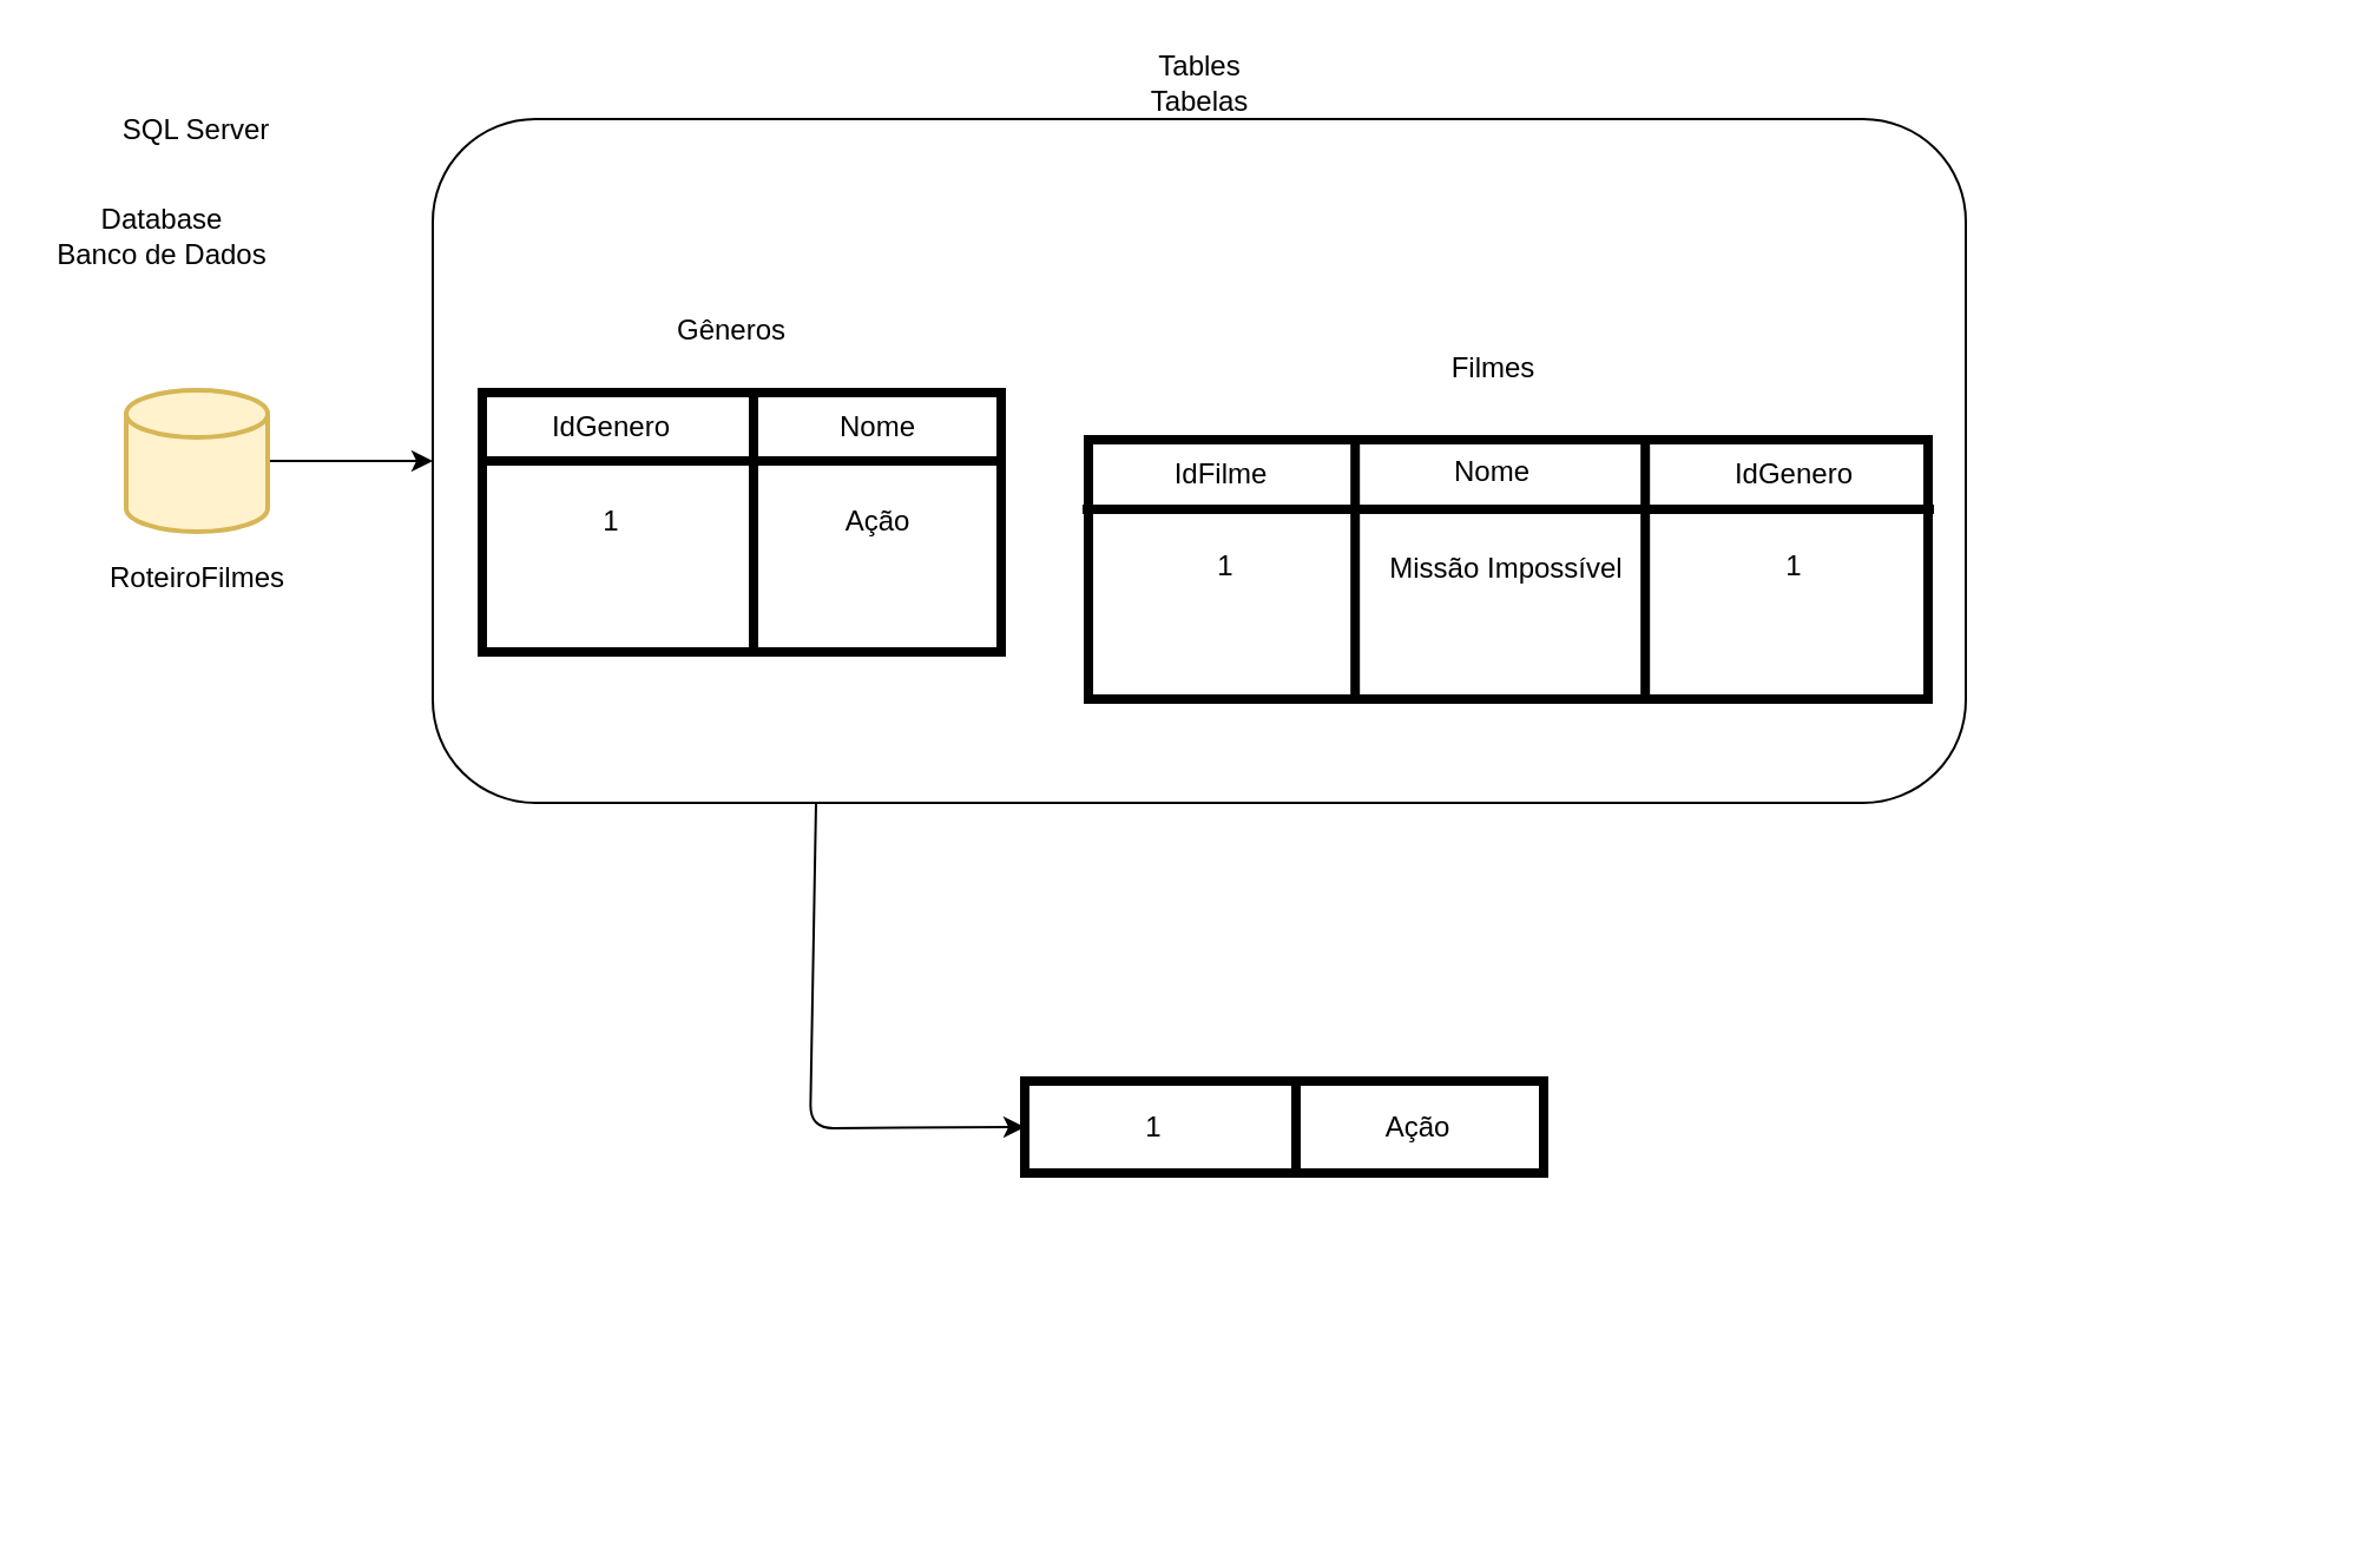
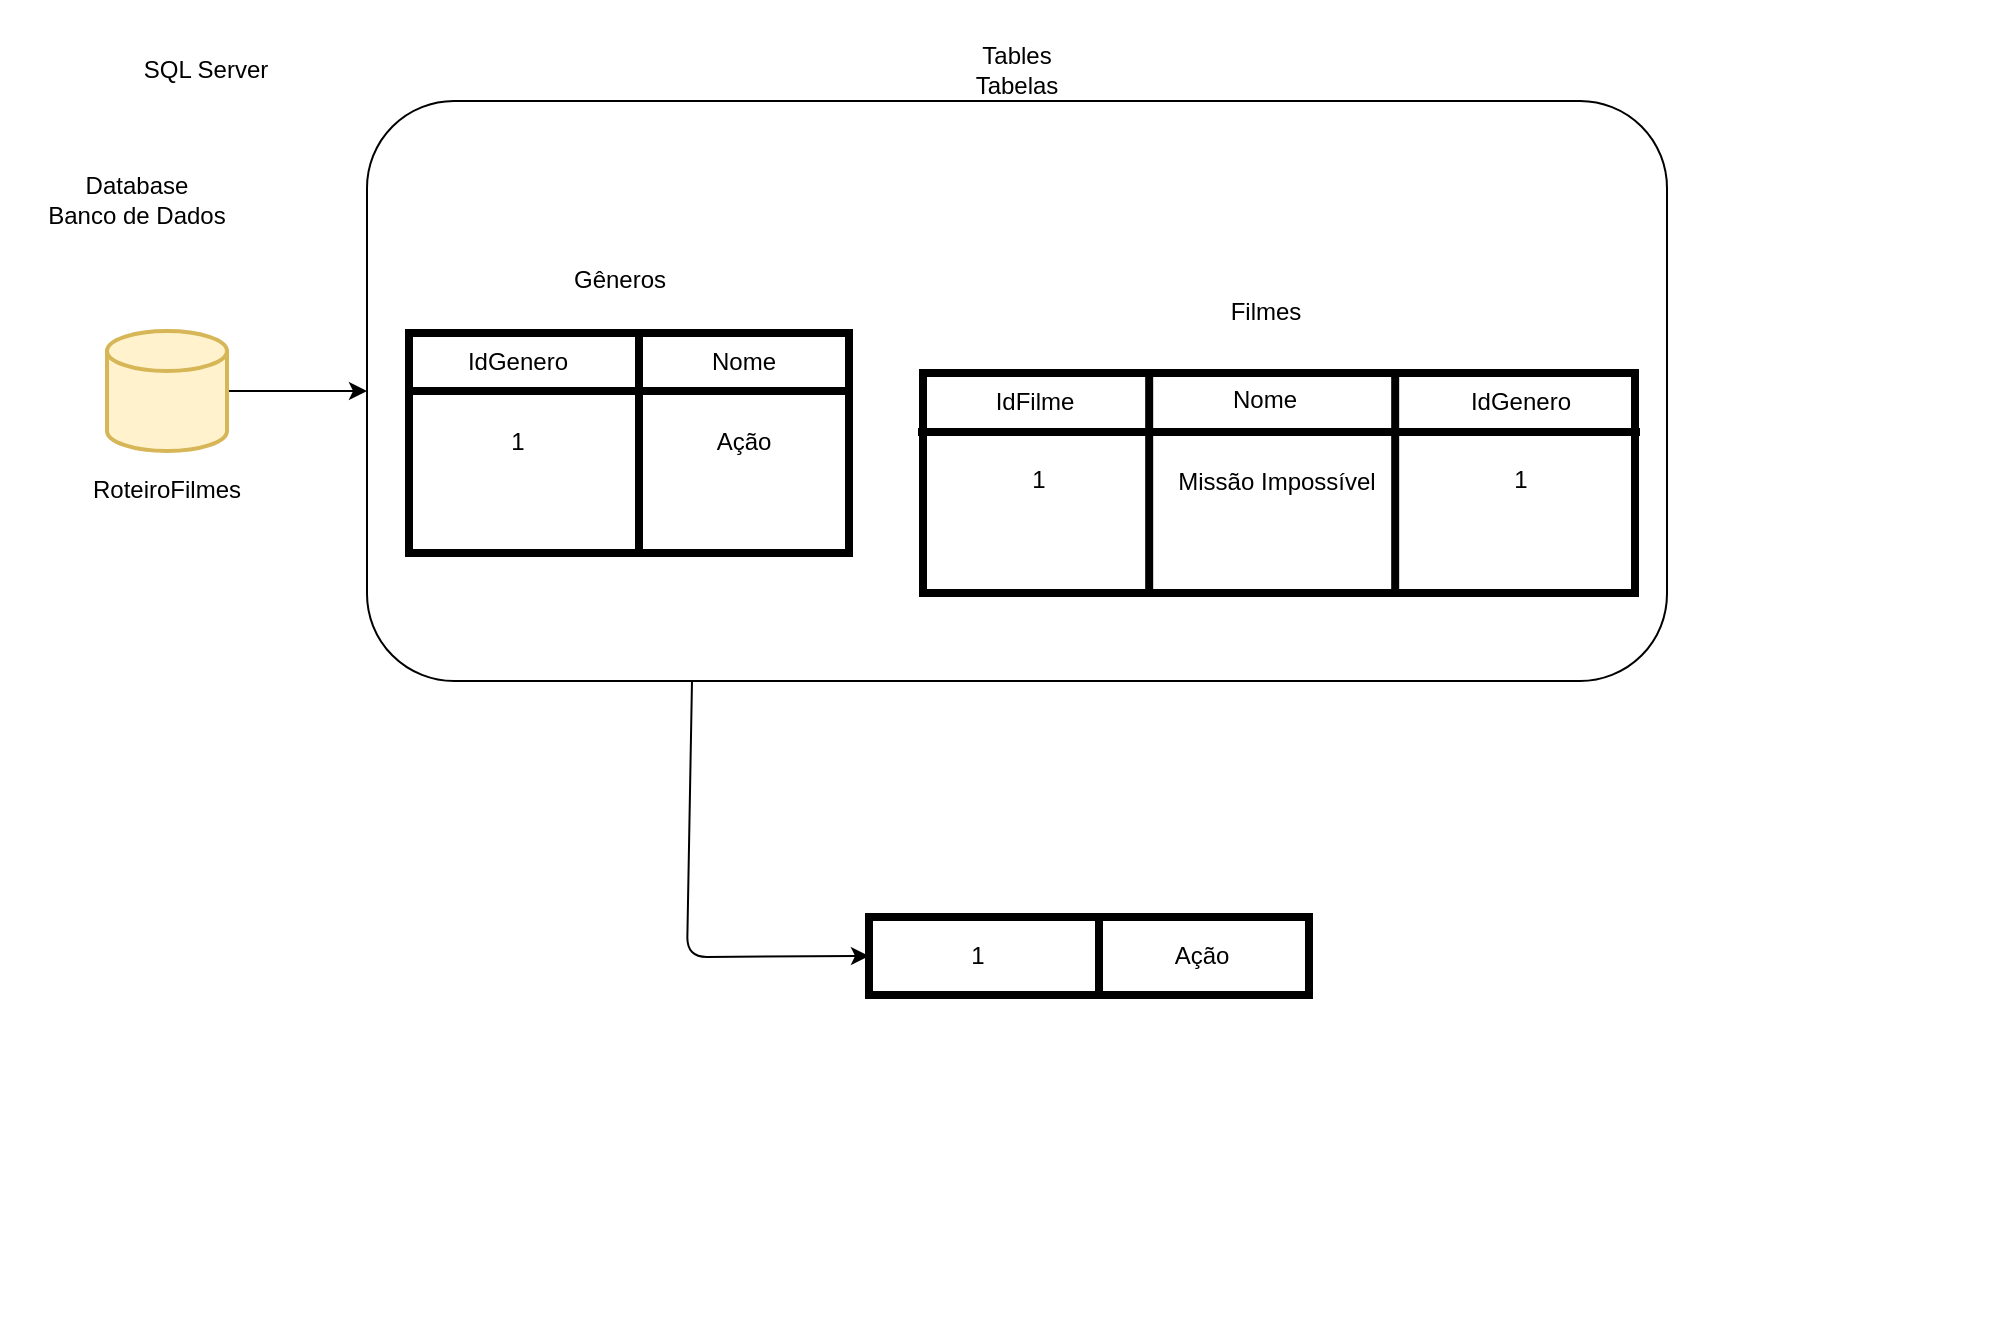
  <mxCell id="0" />
  <mxCell id="1" parent="0" />
  <mxCell id="2" style="edgeStyle=orthogonalEdgeStyle;rounded=0;orthogonalLoop=1;jettySize=auto;html=1;entryX=0;entryY=0.5;entryDx=0;entryDy=0;" edge="1" parent="1" source="5" target="3"><mxGeometry relative="1" as="geometry" /></mxCell>
  <mxCell id="3" value="" style="rounded=1;whiteSpace=wrap;html=1;" vertex="1" parent="1"><mxGeometry x="183" y="50" width="650" height="290" as="geometry" /></mxCell>
  <mxCell id="4" value="Gêneros" style="text;html=1;strokeColor=none;fillColor=none;align=center;verticalAlign=middle;whiteSpace=wrap;rounded=0;" vertex="1" parent="1"><mxGeometry x="235" y="130" width="150" height="20" as="geometry" /></mxCell>
  <mxCell id="5" value="" style="strokeWidth=2;html=1;shape=mxgraph.flowchart.database;whiteSpace=wrap;fillColor=#fff2cc;strokeColor=#d6b656;" vertex="1" parent="1"><mxGeometry x="53" y="165" width="60" height="60" as="geometry" /></mxCell>
- <mxCell id="6" value="SQL Server" style="text;html=1;strokeColor=none;fillColor=none;align=center;verticalAlign=middle;whiteSpace=wrap;rounded=0;" vertex="1" parent="1"><mxGeometry x="48" y="40" width="70" height="30" as="geometry" /></mxCell>
+ <mxCell id="6" value="SQL Server" style="text;html=1;strokeColor=none;fillColor=none;align=center;verticalAlign=middle;whiteSpace=wrap;rounded=0;" vertex="1" parent="1"><mxGeometry x="68" y="20" width="70" height="30" as="geometry" /></mxCell>
  <mxCell id="7" value="RoteiroFilmes" style="text;html=1;strokeColor=none;fillColor=none;align=center;verticalAlign=middle;whiteSpace=wrap;rounded=0;" vertex="1" parent="1"><mxGeometry x="35.5" y="230" width="95" height="30" as="geometry" /></mxCell>
  <mxCell id="8" value="Filmes" style="text;html=1;strokeColor=none;fillColor=none;align=center;verticalAlign=middle;whiteSpace=wrap;rounded=0;" vertex="1" parent="1"><mxGeometry x="557.5" y="146" width="150" height="20" as="geometry" /></mxCell>
  <mxCell id="9" value="&lt;div&gt;Database&lt;/div&gt;&lt;div&gt;Banco de Dados&lt;br&gt;&lt;/div&gt;" style="text;html=1;strokeColor=none;fillColor=none;align=center;verticalAlign=middle;whiteSpace=wrap;rounded=0;" vertex="1" parent="1"><mxGeometry x="20.5" y="85" width="95" height="30" as="geometry" /></mxCell>
  <mxCell id="10" value="&lt;div&gt;Tables&lt;/div&gt;&lt;div&gt;Tabelas&lt;br&gt;&lt;/div&gt;" style="text;html=1;strokeColor=none;fillColor=none;align=center;verticalAlign=middle;whiteSpace=wrap;rounded=0;" vertex="1" parent="1"><mxGeometry x="460.5" y="20" width="95" height="30" as="geometry" /></mxCell>
  <mxCell id="11" value="" style="group" vertex="1" connectable="0" parent="1"><mxGeometry x="625" y="350" width="359.182" height="293" as="geometry" /></mxCell>
  <mxCell id="12" value="" style="group" vertex="1" connectable="0" parent="11"><mxGeometry x="-0.136" y="-70" width="356.318" height="361" as="geometry" /></mxCell>
  <mxCell id="13" value="" style="group" vertex="1" connectable="0" parent="12"><mxGeometry x="-164" y="-245" width="356.318" height="361" as="geometry" /></mxCell>
  <mxCell id="14" value="" style="rounded=0;whiteSpace=wrap;html=1;strokeWidth=4;" vertex="1" parent="13"><mxGeometry x="0.136" y="151" width="356" height="110" as="geometry" /></mxCell>
  <mxCell id="15" value="" style="line;strokeWidth=4;direction=south;html=1;perimeter=backbonePerimeter;points=[];outlineConnect=0;" vertex="1" parent="13"><mxGeometry x="105.136" y="151" width="16.182" height="110" as="geometry" /></mxCell>
  <mxCell id="16" value="" style="line;strokeWidth=4;direction=south;html=1;perimeter=backbonePerimeter;points=[];outlineConnect=0;rotation=90;" vertex="1" parent="13"><mxGeometry x="170.136" width="16" height="361" as="geometry" /></mxCell>
  <mxCell id="17" value="IdFilme" style="text;html=1;strokeColor=none;fillColor=none;align=center;verticalAlign=middle;whiteSpace=wrap;rounded=0;" vertex="1" parent="13"><mxGeometry y="151" width="113.273" height="30" as="geometry" /></mxCell>
  <mxCell id="18" value="Nome" style="text;html=1;strokeColor=none;fillColor=none;align=center;verticalAlign=middle;whiteSpace=wrap;rounded=0;" vertex="1" parent="13"><mxGeometry x="115.045" y="150" width="113.273" height="30" as="geometry" /></mxCell>
  <mxCell id="19" value="1" style="text;html=1;strokeColor=none;fillColor=none;align=center;verticalAlign=middle;whiteSpace=wrap;rounded=0;" vertex="1" parent="13"><mxGeometry x="2" y="190" width="113.273" height="30" as="geometry" /></mxCell>
  <mxCell id="20" value="1" style="text;html=1;strokeColor=none;fillColor=none;align=center;verticalAlign=middle;whiteSpace=wrap;rounded=0;" vertex="1" parent="13"><mxGeometry x="243.045" y="190" width="113.273" height="30" as="geometry" /></mxCell>
  <mxCell id="21" value="IdGenero" style="text;html=1;strokeColor=none;fillColor=none;align=center;verticalAlign=middle;whiteSpace=wrap;rounded=0;" vertex="1" parent="13"><mxGeometry x="243.136" y="151.5" width="113" height="29" as="geometry" /></mxCell>
  <mxCell id="22" value="" style="line;strokeWidth=4;direction=south;html=1;perimeter=backbonePerimeter;points=[];outlineConnect=0;" vertex="1" parent="13"><mxGeometry x="228.136" y="150" width="16.182" height="110" as="geometry" /></mxCell>
  <mxCell id="23" value="Missão Impossível" style="text;html=1;strokeColor=none;fillColor=none;align=center;verticalAlign=middle;whiteSpace=wrap;rounded=0;" vertex="1" parent="13"><mxGeometry x="121.5" y="191" width="113.273" height="30" as="geometry" /></mxCell>
  <mxCell id="24" value="" style="group" vertex="1" connectable="0" parent="1"><mxGeometry x="204" y="85" width="220" height="220" as="geometry" /></mxCell>
  <mxCell id="25" value="" style="group" vertex="1" connectable="0" parent="24"><mxGeometry width="220" height="220" as="geometry" /></mxCell>
  <mxCell id="26" value="" style="rounded=0;whiteSpace=wrap;html=1;strokeWidth=4;" vertex="1" parent="25"><mxGeometry y="81" width="220" height="110" as="geometry" /></mxCell>
  <mxCell id="27" value="" style="line;strokeWidth=4;direction=south;html=1;perimeter=backbonePerimeter;points=[];outlineConnect=0;" vertex="1" parent="25"><mxGeometry x="110" y="81" width="10" height="110" as="geometry" /></mxCell>
  <mxCell id="28" value="" style="line;strokeWidth=4;direction=south;html=1;perimeter=backbonePerimeter;points=[];outlineConnect=0;rotation=90;" vertex="1" parent="25"><mxGeometry x="106" width="10" height="220" as="geometry" /></mxCell>
  <mxCell id="29" value="IdGenero" style="text;html=1;strokeColor=none;fillColor=none;align=center;verticalAlign=middle;whiteSpace=wrap;rounded=0;" vertex="1" parent="25"><mxGeometry x="20" y="81" width="70" height="30" as="geometry" /></mxCell>
  <mxCell id="30" value="Nome" style="text;html=1;strokeColor=none;fillColor=none;align=center;verticalAlign=middle;whiteSpace=wrap;rounded=0;" vertex="1" parent="25"><mxGeometry x="132.5" y="81" width="70" height="30" as="geometry" /></mxCell>
  <mxCell id="31" value="1" style="text;html=1;strokeColor=none;fillColor=none;align=center;verticalAlign=middle;whiteSpace=wrap;rounded=0;" vertex="1" parent="25"><mxGeometry x="20" y="121" width="70" height="30" as="geometry" /></mxCell>
  <mxCell id="32" value="Ação" style="text;html=1;strokeColor=none;fillColor=none;align=center;verticalAlign=middle;whiteSpace=wrap;rounded=0;" vertex="1" parent="25"><mxGeometry x="132.5" y="121" width="70" height="30" as="geometry" /></mxCell>
  <mxCell id="33" value="" style="group" vertex="1" connectable="0" parent="1"><mxGeometry x="434" y="377" width="220" height="220" as="geometry" /></mxCell>
  <mxCell id="34" value="" style="rounded=0;whiteSpace=wrap;html=1;strokeWidth=4;" vertex="1" parent="33"><mxGeometry y="81" width="220" height="39" as="geometry" /></mxCell>
  <mxCell id="35" value="" style="line;strokeWidth=4;direction=south;html=1;perimeter=backbonePerimeter;points=[];outlineConnect=0;" vertex="1" parent="33"><mxGeometry x="110" y="81" width="10" height="39" as="geometry" /></mxCell>
  <mxCell id="36" value="1" style="text;html=1;strokeColor=none;fillColor=none;align=center;verticalAlign=middle;whiteSpace=wrap;rounded=0;" vertex="1" parent="33"><mxGeometry x="20" y="85.5" width="70" height="30" as="geometry" /></mxCell>
  <mxCell id="37" value="Ação" style="text;html=1;strokeColor=none;fillColor=none;align=center;verticalAlign=middle;whiteSpace=wrap;rounded=0;" vertex="1" parent="33"><mxGeometry x="132" y="85.5" width="70" height="30" as="geometry" /></mxCell>
  <mxCell id="38" value="" style="endArrow=classic;html=1;exitX=0.25;exitY=1;exitDx=0;exitDy=0;entryX=0;entryY=0.5;entryDx=0;entryDy=0;" edge="1" parent="1" source="3" target="34"><mxGeometry width="50" height="50" relative="1" as="geometry"><mxPoint x="363" y="420" as="sourcePoint" /><mxPoint x="413" y="370" as="targetPoint" /><Array as="points"><mxPoint x="343" y="478" /></Array></mxGeometry></mxCell>
